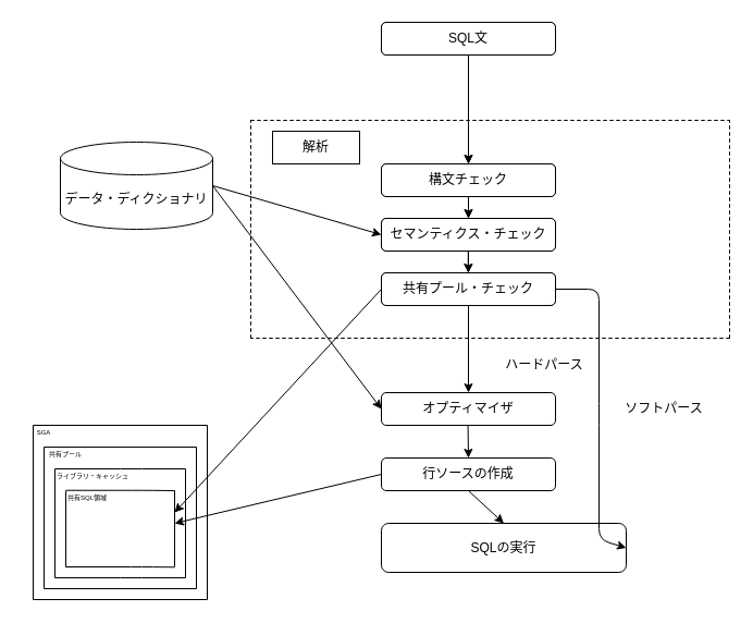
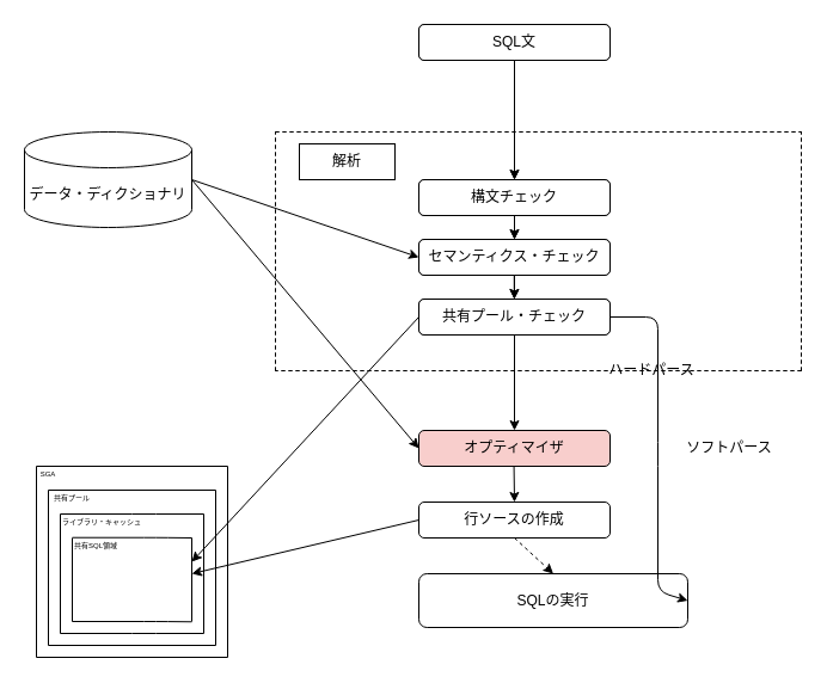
  <mxCell id="0" />
  <mxCell id="1" parent="0" />
  <mxCell id="2" value="SQL文" style="rounded=1;whiteSpace=wrap;html=1;" parent="1" vertex="1"><mxGeometry x="350" y="20" width="160" height="30" as="geometry" /></mxCell>
  <mxCell id="3" value="" style="endArrow=none;dashed=1;html=1;" parent="1" edge="1"><mxGeometry width="50" height="50" relative="1" as="geometry"><mxPoint x="230" y="110" as="sourcePoint" /><mxPoint x="670" y="110" as="targetPoint" /></mxGeometry></mxCell>
  <mxCell id="4" value="" style="endArrow=classic;html=1;exitX=0.5;exitY=1;exitDx=0;exitDy=0;entryX=0.5;entryY=0;entryDx=0;entryDy=0;" parent="1" source="2" target="5" edge="1"><mxGeometry width="50" height="50" relative="1" as="geometry"><mxPoint x="390" y="230" as="sourcePoint" /><mxPoint x="404" y="150" as="targetPoint" /></mxGeometry></mxCell>
  <mxCell id="5" value="構文チェック" style="rounded=1;whiteSpace=wrap;html=1;" parent="1" vertex="1"><mxGeometry x="350" y="150" width="160" height="30" as="geometry" /></mxCell>
  <mxCell id="6" value="解析" style="rounded=0;whiteSpace=wrap;html=1;" parent="1" vertex="1"><mxGeometry x="250" y="120" width="80" height="30" as="geometry" /></mxCell>
  <mxCell id="7" value="" style="edgeStyle=none;html=1;exitX=0.5;exitY=1;exitDx=0;exitDy=0;entryX=0.5;entryY=0;entryDx=0;entryDy=0;" parent="1" source="5" target="8" edge="1"><mxGeometry relative="1" as="geometry"><mxPoint x="490" y="190" as="sourcePoint" /></mxGeometry></mxCell>
  <mxCell id="8" value="セマンティクス・チェック" style="rounded=1;whiteSpace=wrap;html=1;" parent="1" vertex="1"><mxGeometry x="350" y="200" width="160" height="30" as="geometry" /></mxCell>
  <mxCell id="9" value="共有プール・チェック" style="rounded=1;whiteSpace=wrap;html=1;" parent="1" vertex="1"><mxGeometry x="350" y="250" width="160" height="30" as="geometry" /></mxCell>
  <mxCell id="10" value="" style="edgeStyle=none;html=1;exitX=0.5;exitY=1;exitDx=0;exitDy=0;entryX=0.5;entryY=0;entryDx=0;entryDy=0;" parent="1" edge="1"><mxGeometry relative="1" as="geometry"><mxPoint x="429.9" y="230" as="sourcePoint" /><mxPoint x="429.9" y="250" as="targetPoint" /></mxGeometry></mxCell>
  <mxCell id="11" value="" style="endArrow=none;dashed=1;html=1;" parent="1" edge="1"><mxGeometry width="50" height="50" relative="1" as="geometry"><mxPoint x="230" y="310" as="sourcePoint" /><mxPoint x="230" y="110" as="targetPoint" /></mxGeometry></mxCell>
  <mxCell id="12" value="" style="endArrow=none;dashed=1;html=1;" parent="1" edge="1"><mxGeometry width="50" height="50" relative="1" as="geometry"><mxPoint x="670" y="310" as="sourcePoint" /><mxPoint x="670" y="110" as="targetPoint" /></mxGeometry></mxCell>
  <mxCell id="13" value="" style="endArrow=none;dashed=1;html=1;" parent="1" edge="1"><mxGeometry width="50" height="50" relative="1" as="geometry"><mxPoint x="670" y="310" as="sourcePoint" /><mxPoint x="230" y="310" as="targetPoint" /></mxGeometry></mxCell>
  <mxCell id="14" value="SQL文" style="rounded=1;whiteSpace=wrap;html=1;" vertex="1" parent="1"><mxGeometry x="350" y="20" width="160" height="30" as="geometry" /></mxCell>
  <mxCell id="15" value="" style="endArrow=none;dashed=1;html=1;" edge="1" parent="1"><mxGeometry width="50" height="50" relative="1" as="geometry"><mxPoint x="230" y="110" as="sourcePoint" /><mxPoint x="670" y="110" as="targetPoint" /></mxGeometry></mxCell>
  <mxCell id="16" value="" style="endArrow=classic;html=1;exitX=0.5;exitY=1;exitDx=0;exitDy=0;entryX=0.5;entryY=0;entryDx=0;entryDy=0;" edge="1" parent="1" source="14" target="17"><mxGeometry width="50" height="50" relative="1" as="geometry"><mxPoint x="390" y="230" as="sourcePoint" /><mxPoint x="404" y="150" as="targetPoint" /></mxGeometry></mxCell>
  <mxCell id="17" value="構文チェック" style="rounded=1;whiteSpace=wrap;html=1;" vertex="1" parent="1"><mxGeometry x="350" y="150" width="160" height="30" as="geometry" /></mxCell>
  <mxCell id="18" value="解析" style="rounded=0;whiteSpace=wrap;html=1;" vertex="1" parent="1"><mxGeometry x="250" y="120" width="80" height="30" as="geometry" /></mxCell>
  <mxCell id="19" value="" style="edgeStyle=none;html=1;exitX=0.5;exitY=1;exitDx=0;exitDy=0;entryX=0.5;entryY=0;entryDx=0;entryDy=0;" edge="1" parent="1" source="17" target="20"><mxGeometry relative="1" as="geometry"><mxPoint x="490" y="190" as="sourcePoint" /></mxGeometry></mxCell>
  <mxCell id="20" value="セマンティクス・チェック" style="rounded=1;whiteSpace=wrap;html=1;" vertex="1" parent="1"><mxGeometry x="350" y="200" width="160" height="30" as="geometry" /></mxCell>
  <mxCell id="21" value="共有プール・チェック" style="rounded=1;whiteSpace=wrap;html=1;" vertex="1" parent="1"><mxGeometry x="350" y="250" width="160" height="30" as="geometry" /></mxCell>
  <mxCell id="22" value="" style="edgeStyle=none;html=1;exitX=0.5;exitY=1;exitDx=0;exitDy=0;entryX=0.5;entryY=0;entryDx=0;entryDy=0;" edge="1" parent="1"><mxGeometry relative="1" as="geometry"><mxPoint x="429.9" y="230" as="sourcePoint" /><mxPoint x="429.9" y="250" as="targetPoint" /></mxGeometry></mxCell>
  <mxCell id="23" value="" style="endArrow=none;dashed=1;html=1;" edge="1" parent="1"><mxGeometry width="50" height="50" relative="1" as="geometry"><mxPoint x="230" y="310" as="sourcePoint" /><mxPoint x="230" y="110" as="targetPoint" /></mxGeometry></mxCell>
  <mxCell id="24" value="" style="endArrow=none;dashed=1;html=1;" edge="1" parent="1"><mxGeometry width="50" height="50" relative="1" as="geometry"><mxPoint x="670" y="310" as="sourcePoint" /><mxPoint x="670" y="110" as="targetPoint" /></mxGeometry></mxCell>
  <mxCell id="25" value="" style="endArrow=none;dashed=1;html=1;" edge="1" parent="1"><mxGeometry width="50" height="50" relative="1" as="geometry"><mxPoint x="670" y="310" as="sourcePoint" /><mxPoint x="230" y="310" as="targetPoint" /></mxGeometry></mxCell>
- <mxCell id="26" value="データ・ディクショナリ" style="shape=cylinder3;whiteSpace=wrap;html=1;boundedLbl=1;backgroundOutline=1;size=15;" vertex="1" parent="1"><mxGeometry x="55" y="130" width="140" height="80" as="geometry" /></mxCell>
+ <mxCell id="26" value="データ・ディクショナリ" style="shape=cylinder3;whiteSpace=wrap;html=1;boundedLbl=1;backgroundOutline=1;size=15;" vertex="1" parent="1"><mxGeometry x="20" y="110" width="140" height="80" as="geometry" /></mxCell>
  <mxCell id="27" value="" style="endArrow=classic;html=1;exitX=1;exitY=0.5;exitDx=0;exitDy=0;exitPerimeter=0;entryX=0;entryY=0.5;entryDx=0;entryDy=0;" edge="1" parent="1" source="26" target="20"><mxGeometry width="50" height="50" relative="1" as="geometry"><mxPoint x="120" y="260" as="sourcePoint" /><mxPoint x="170" y="210" as="targetPoint" /></mxGeometry></mxCell>
- <mxCell id="28" value="オプティマイザ" style="rounded=1;whiteSpace=wrap;html=1;" vertex="1" parent="1"><mxGeometry x="350" y="360" width="160" height="30" as="geometry" /></mxCell>
+ <mxCell id="28" value="オプティマイザ" style="rounded=1;whiteSpace=wrap;html=1;fillColor=#f8cecc;" vertex="1" parent="1"><mxGeometry x="350" y="360" width="160" height="30" as="geometry" /></mxCell>
  <mxCell id="29" value="" style="endArrow=classic;html=1;exitX=0.5;exitY=1;exitDx=0;exitDy=0;" edge="1" parent="1" source="21" target="28"><mxGeometry width="50" height="50" relative="1" as="geometry"><mxPoint x="330" y="310" as="sourcePoint" /><mxPoint x="330" y="410" as="targetPoint" /></mxGeometry></mxCell>
  <mxCell id="30" value="" style="endArrow=classic;html=1;exitX=1;exitY=0.5;exitDx=0;exitDy=0;exitPerimeter=0;entryX=0;entryY=0.5;entryDx=0;entryDy=0;" edge="1" parent="1" source="26" target="28"><mxGeometry width="50" height="50" relative="1" as="geometry"><mxPoint x="170" y="160" as="sourcePoint" /><mxPoint x="360" y="225" as="targetPoint" /></mxGeometry></mxCell>
- <mxCell id="31" value="ハードパース" style="text;html=1;strokeColor=none;fillColor=none;align=center;verticalAlign=middle;whiteSpace=wrap;rounded=0;" vertex="1" parent="1"><mxGeometry x="440" y="320" width="120" height="30" as="geometry" /></mxCell>
+ <mxCell id="31" value="ハードパース" style="text;html=1;strokeColor=none;fillColor=none;align=center;verticalAlign=middle;whiteSpace=wrap;rounded=0;" vertex="1" parent="1"><mxGeometry x="485" y="295" width="120" height="30" as="geometry" /></mxCell>
  <mxCell id="32" value="行ソースの作成" style="rounded=1;whiteSpace=wrap;html=1;" vertex="1" parent="1"><mxGeometry x="350" y="420" width="160" height="30" as="geometry" /></mxCell>
  <mxCell id="33" value="" style="endArrow=classic;html=1;exitX=0.5;exitY=1;exitDx=0;exitDy=0;" edge="1" parent="1"><mxGeometry width="50" height="50" relative="1" as="geometry"><mxPoint x="429.58" y="390" as="sourcePoint" /><mxPoint x="430" y="420" as="targetPoint" /></mxGeometry></mxCell>
  <mxCell id="34" value="SQLの実行" style="rounded=1;whiteSpace=wrap;html=1;" vertex="1" parent="1"><mxGeometry x="350" y="480" width="225" height="45" as="geometry" /></mxCell>
- <mxCell id="35" value="" style="endArrow=classic;html=1;exitX=0.5;exitY=1;exitDx=0;exitDy=0;entryX=0.5;entryY=0;entryDx=0;entryDy=0;" edge="1" parent="1" source="32" target="34"><mxGeometry width="50" height="50" relative="1" as="geometry"><mxPoint x="439.58" y="400" as="sourcePoint" /><mxPoint x="440" y="430" as="targetPoint" /></mxGeometry></mxCell>
+ <mxCell id="35" value="" style="endArrow=classic;html=1;exitX=0.5;exitY=1;exitDx=0;exitDy=0;entryX=0.5;entryY=0;entryDx=0;entryDy=0;dashed=1;" edge="1" parent="1" source="32" target="34"><mxGeometry width="50" height="50" relative="1" as="geometry"><mxPoint x="439.58" y="400" as="sourcePoint" /><mxPoint x="440" y="430" as="targetPoint" /></mxGeometry></mxCell>
  <mxCell id="36" value="" style="endArrow=none;html=1;" edge="1" parent="1"><mxGeometry width="50" height="50" relative="1" as="geometry"><mxPoint x="30" y="390" as="sourcePoint" /><mxPoint x="190" y="390" as="targetPoint" /></mxGeometry></mxCell>
  <mxCell id="37" value="" style="endArrow=none;html=1;" edge="1" parent="1"><mxGeometry width="50" height="50" relative="1" as="geometry"><mxPoint x="30" y="390" as="sourcePoint" /><mxPoint x="30" y="550" as="targetPoint" /></mxGeometry></mxCell>
  <mxCell id="38" value="" style="endArrow=none;html=1;exitX=0;exitY=0;exitDx=0;exitDy=0;" edge="1" parent="1" source="41"><mxGeometry width="50" height="50" relative="1" as="geometry"><mxPoint x="40" y="440" as="sourcePoint" /><mxPoint x="40" y="540" as="targetPoint" /><Array as="points" /></mxGeometry></mxCell>
  <mxCell id="39" value="" style="endArrow=none;html=1;exitX=0;exitY=0;exitDx=0;exitDy=0;" edge="1" parent="1" source="41"><mxGeometry width="50" height="50" relative="1" as="geometry"><mxPoint x="120" y="410" as="sourcePoint" /><mxPoint x="180" y="410" as="targetPoint" /></mxGeometry></mxCell>
  <mxCell id="40" value="&lt;font style=&quot;font-size: 6px;&quot;&gt;SGA&lt;/font&gt;" style="text;html=1;strokeColor=none;fillColor=none;align=center;verticalAlign=middle;whiteSpace=wrap;rounded=0;" vertex="1" parent="1"><mxGeometry x="30" y="390" width="20" height="10" as="geometry" /></mxCell>
  <mxCell id="41" value="&lt;font style=&quot;font-size: 6px;&quot;&gt;共有プール&lt;/font&gt;" style="text;html=1;strokeColor=none;fillColor=none;align=center;verticalAlign=middle;whiteSpace=wrap;rounded=0;" vertex="1" parent="1"><mxGeometry x="40" y="410" width="40" height="10" as="geometry" /></mxCell>
  <mxCell id="42" value="" style="endArrow=none;html=1;" edge="1" parent="1"><mxGeometry width="50" height="50" relative="1" as="geometry"><mxPoint x="50" y="430" as="sourcePoint" /><mxPoint x="170" y="430" as="targetPoint" /><Array as="points"><mxPoint x="120" y="430" /></Array></mxGeometry></mxCell>
  <mxCell id="43" value="" style="endArrow=none;html=1;" edge="1" parent="1"><mxGeometry width="50" height="50" relative="1" as="geometry"><mxPoint x="50" y="430" as="sourcePoint" /><mxPoint x="50" y="530" as="targetPoint" /><Array as="points" /></mxGeometry></mxCell>
  <mxCell id="44" value="&lt;font style=&quot;font-size: 6px;&quot;&gt;ライブラリ・キャッシュ&lt;/font&gt;" style="text;html=1;strokeColor=none;fillColor=none;align=center;verticalAlign=middle;whiteSpace=wrap;rounded=0;" vertex="1" parent="1"><mxGeometry x="50" y="430" width="70" height="10" as="geometry" /></mxCell>
  <mxCell id="45" value="" style="endArrow=none;html=1;" edge="1" parent="1"><mxGeometry width="50" height="50" relative="1" as="geometry"><mxPoint x="60" y="449.72" as="sourcePoint" /><mxPoint x="160" y="450" as="targetPoint" /><Array as="points"><mxPoint x="130" y="449.72" /></Array></mxGeometry></mxCell>
  <mxCell id="46" value="" style="endArrow=none;html=1;" edge="1" parent="1"><mxGeometry width="50" height="50" relative="1" as="geometry"><mxPoint x="60" y="450" as="sourcePoint" /><mxPoint x="60" y="520" as="targetPoint" /><Array as="points" /></mxGeometry></mxCell>
  <mxCell id="47" value="&lt;span style=&quot;font-size: 6px;&quot;&gt;共有SQL領域&lt;/span&gt;" style="text;html=1;strokeColor=none;fillColor=none;align=center;verticalAlign=middle;whiteSpace=wrap;rounded=0;" vertex="1" parent="1"><mxGeometry x="50" y="450" width="60" height="10" as="geometry" /></mxCell>
  <mxCell id="48" value="" style="endArrow=none;html=1;" edge="1" parent="1"><mxGeometry width="50" height="50" relative="1" as="geometry"><mxPoint x="190" y="390" as="sourcePoint" /><mxPoint x="190" y="550" as="targetPoint" /></mxGeometry></mxCell>
  <mxCell id="49" value="" style="endArrow=none;html=1;" edge="1" parent="1"><mxGeometry width="50" height="50" relative="1" as="geometry"><mxPoint x="30" y="550" as="sourcePoint" /><mxPoint x="190" y="550" as="targetPoint" /></mxGeometry></mxCell>
  <mxCell id="50" value="" style="endArrow=none;html=1;" edge="1" parent="1"><mxGeometry width="50" height="50" relative="1" as="geometry"><mxPoint x="160" y="450" as="sourcePoint" /><mxPoint x="160" y="520" as="targetPoint" /><Array as="points" /></mxGeometry></mxCell>
  <mxCell id="51" value="" style="endArrow=none;html=1;" edge="1" parent="1"><mxGeometry width="50" height="50" relative="1" as="geometry"><mxPoint x="60" y="520" as="sourcePoint" /><mxPoint x="160" y="520.28" as="targetPoint" /><Array as="points"><mxPoint x="130" y="520" /></Array></mxGeometry></mxCell>
  <mxCell id="52" value="" style="endArrow=none;html=1;" edge="1" parent="1"><mxGeometry width="50" height="50" relative="1" as="geometry"><mxPoint x="170" y="430" as="sourcePoint" /><mxPoint x="170" y="530" as="targetPoint" /><Array as="points" /></mxGeometry></mxCell>
  <mxCell id="53" value="" style="endArrow=none;html=1;" edge="1" parent="1"><mxGeometry width="50" height="50" relative="1" as="geometry"><mxPoint x="50" y="530" as="sourcePoint" /><mxPoint x="170" y="530" as="targetPoint" /><Array as="points"><mxPoint x="120" y="530" /></Array></mxGeometry></mxCell>
  <mxCell id="54" value="" style="endArrow=none;html=1;exitX=0;exitY=0;exitDx=0;exitDy=0;" edge="1" parent="1"><mxGeometry width="50" height="50" relative="1" as="geometry"><mxPoint x="180" y="410" as="sourcePoint" /><mxPoint x="180" y="540" as="targetPoint" /><Array as="points" /></mxGeometry></mxCell>
  <mxCell id="55" value="" style="endArrow=none;html=1;exitX=0;exitY=0;exitDx=0;exitDy=0;" edge="1" parent="1"><mxGeometry width="50" height="50" relative="1" as="geometry"><mxPoint x="40" y="540" as="sourcePoint" /><mxPoint x="180" y="540" as="targetPoint" /></mxGeometry></mxCell>
  <mxCell id="56" value="" style="endArrow=classic;html=1;fontSize=6;exitX=0;exitY=0.5;exitDx=0;exitDy=0;" edge="1" parent="1" source="21"><mxGeometry width="50" height="50" relative="1" as="geometry"><mxPoint x="250" y="470" as="sourcePoint" /><mxPoint x="160" y="470" as="targetPoint" /></mxGeometry></mxCell>
  <mxCell id="57" value="" style="endArrow=classic;html=1;fontSize=6;exitX=0;exitY=0.5;exitDx=0;exitDy=0;" edge="1" parent="1" source="32"><mxGeometry width="50" height="50" relative="1" as="geometry"><mxPoint x="360" y="275" as="sourcePoint" /><mxPoint x="160" y="480" as="targetPoint" /></mxGeometry></mxCell>
  <mxCell id="58" value="" style="endArrow=classic;html=1;fontSize=6;exitX=1;exitY=0.5;exitDx=0;exitDy=0;entryX=1;entryY=0.5;entryDx=0;entryDy=0;" edge="1" parent="1" source="21" target="34"><mxGeometry width="50" height="50" relative="1" as="geometry"><mxPoint x="580" y="410" as="sourcePoint" /><mxPoint x="630" y="360" as="targetPoint" /><Array as="points"><mxPoint x="550" y="265" /><mxPoint x="550" y="380" /><mxPoint x="550" y="495" /></Array></mxGeometry></mxCell>
  <mxCell id="59" value="ソフトパース" style="text;html=1;strokeColor=none;fillColor=none;align=center;verticalAlign=middle;whiteSpace=wrap;rounded=0;" vertex="1" parent="1"><mxGeometry x="550" y="360" width="120" height="30" as="geometry" /></mxCell>
